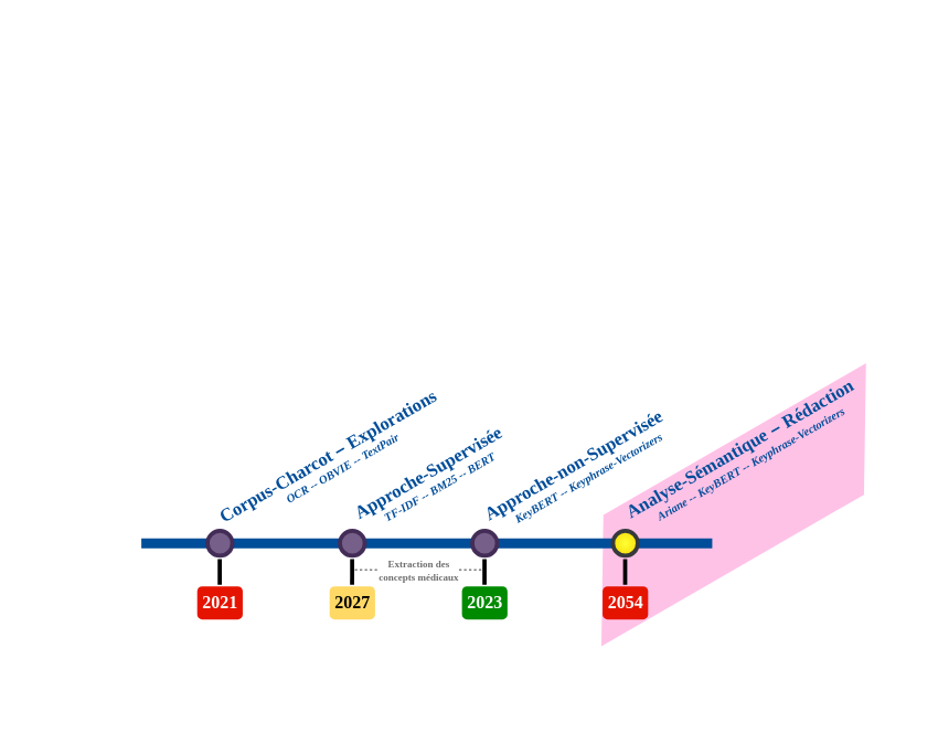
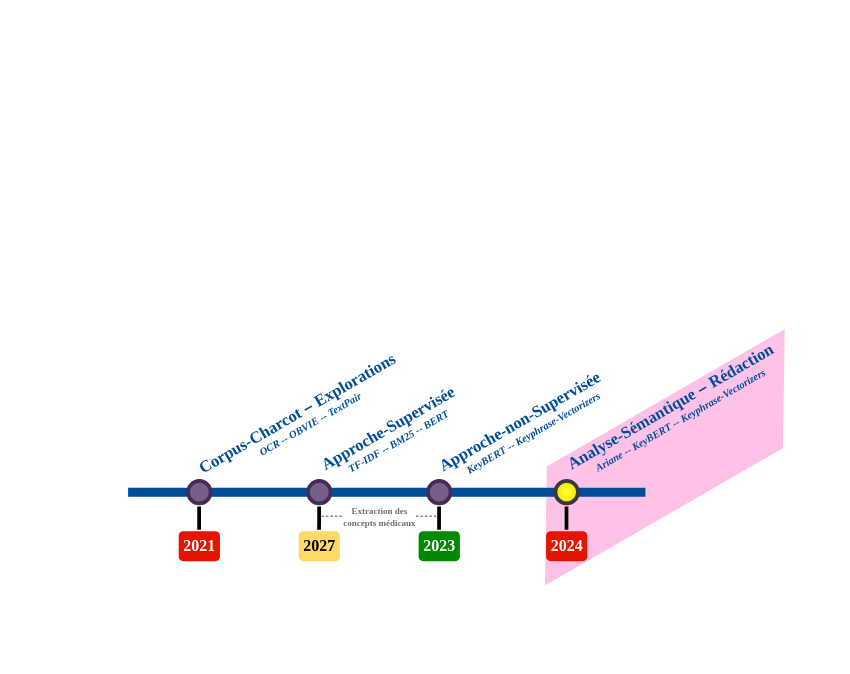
  <mxCell id="0" />
  <mxCell id="1" parent="0" />
  <mxCell id="2" value="" style="shape=parallelogram;perimeter=parallelogramPerimeter;whiteSpace=wrap;html=1;fixedSize=1;rotation=-210;fillColor=#FFC2E7;dashed=1;strokeColor=none;size=81.56;" vertex="1" parent="1"><mxGeometry x="541.88" y="205.29" width="448.12" height="136.35" as="geometry" /></mxCell>
  <mxCell id="3" value="" style="line;strokeWidth=12;html=1;fillColor=none;fontSize=28;fontColor=#004D99;strokeColor=#004D99;fontFamily=Alegreya Sans;" parent="1" vertex="1"><mxGeometry x="50" y="315" width="690" height="10" as="geometry" /></mxCell>
  <mxCell id="4" value="" style="ellipse;whiteSpace=wrap;html=1;fillColor=#76608a;fontSize=28;fontColor=#ffffff;strokeWidth=5;strokeColor=#432D57;fontFamily=Alegreya Sans;aspect=fixed;" parent="1" vertex="1"><mxGeometry x="130" y="305" width="30" height="30" as="geometry" /></mxCell>
  <mxCell id="5" value="" style="ellipse;whiteSpace=wrap;html=1;fillColor=#76608a;fontSize=28;fontColor=#ffffff;strokeWidth=5;strokeColor=#432D57;fontFamily=Alegreya Sans;aspect=fixed;" parent="1" vertex="1"><mxGeometry x="290" y="305" width="30" height="30" as="geometry" /></mxCell>
  <mxCell id="6" value="" style="ellipse;whiteSpace=wrap;html=1;fillColor=#76608a;fontSize=28;fontColor=#ffffff;strokeWidth=5;strokeColor=#432D57;fontFamily=Alegreya Sans;aspect=fixed;" parent="1" vertex="1"><mxGeometry x="450" y="305" width="30" height="30" as="geometry" /></mxCell>
  <mxCell id="7" value="" style="ellipse;whiteSpace=wrap;html=1;fillColor=#FFFF33;fontSize=28;strokeWidth=5;strokeColor=#36393d;fontFamily=Alegreya Sans;gradientColor=#F7E00F;gradientDirection=radial;aspect=fixed;" parent="1" vertex="1"><mxGeometry x="620" y="305" width="30" height="30" as="geometry" /></mxCell>
  <mxCell id="8" value="&lt;font style=&quot;font-size: 22px;&quot;&gt;&lt;br&gt;&lt;font style=&quot;font-size: 22px;&quot;&gt;&lt;br&gt;&lt;br&gt;&lt;br&gt;&lt;br&gt;&lt;br&gt;&lt;br&gt;&lt;br&gt;&lt;br&gt;&lt;br&gt;&lt;br&gt;&lt;br&gt;&lt;br&gt;&lt;br&gt;&lt;br&gt;&lt;br&gt;&lt;br&gt;&lt;br&gt;&lt;br&gt;&lt;/font&gt;&lt;/font&gt;&lt;p style=&quot;font-size: 22px;&quot; class=&quot;MsoNormal&quot;&gt;&lt;font style=&quot;font-size: 22px;&quot;&gt;&lt;b&gt;&lt;span style=&quot;font-family: Parisine;&quot;&gt;Corpus-Charcot &lt;/span&gt;&lt;/b&gt;&lt;/font&gt;&lt;b&gt;– &lt;/b&gt;&lt;font style=&quot;font-size: 22px;&quot;&gt;&lt;b&gt;&lt;span style=&quot;font-family: Parisine;&quot;&gt;Explorations&lt;br&gt;&lt;/span&gt;&lt;/b&gt;&lt;/font&gt;&lt;/p&gt;&lt;font style=&quot;font-size: 22px;&quot;&gt;&lt;br&gt;&lt;br&gt;&lt;br&gt;&lt;br&gt;&lt;/font&gt;&lt;div style=&quot;font-size: 22px;&quot;&gt;&lt;font style=&quot;font-size: 22px;&quot;&gt;&lt;br&gt;&lt;/font&gt;&lt;/div&gt;" style="text;html=1;align=center;verticalAlign=middle;whiteSpace=wrap;rounded=0;rotation=-30;fontColor=#004D99;" parent="1" vertex="1"><mxGeometry x="20" y="40.43" width="328.37" height="30" as="geometry" /></mxCell>
  <mxCell id="9" value="&lt;font style=&quot;font-size: 22px;&quot;&gt;&lt;br&gt;&lt;font style=&quot;font-size: 22px;&quot;&gt;&lt;br&gt;&lt;br&gt;&lt;br&gt;&lt;br&gt;&lt;br&gt;&lt;br&gt;&lt;br&gt;&lt;br&gt;&lt;br&gt;&lt;br&gt;&lt;br&gt;&lt;br&gt;&lt;br&gt;&lt;br&gt;&lt;br&gt;&lt;br&gt;&lt;br&gt;&lt;br&gt;&lt;/font&gt;&lt;/font&gt;&lt;p style=&quot;font-size: 22px;&quot; class=&quot;MsoNormal&quot;&gt;&lt;font style=&quot;font-size: 22px;&quot;&gt;&lt;b&gt;&lt;span style=&quot;font-family: Parisine;&quot;&gt;Approche-Supervisée&lt;br&gt;&lt;/span&gt;&lt;/b&gt;&lt;/font&gt;&lt;/p&gt;&lt;font style=&quot;font-size: 22px;&quot;&gt;&lt;br&gt;&lt;br&gt;&lt;br&gt;&lt;br&gt;&lt;/font&gt;&lt;div style=&quot;font-size: 22px;&quot;&gt;&lt;font style=&quot;font-size: 22px;&quot;&gt;&lt;br&gt;&lt;/font&gt;&lt;/div&gt;" style="text;html=1;align=center;verticalAlign=middle;whiteSpace=wrap;rounded=0;rotation=-30;fontColor=#004D99;" parent="1" vertex="1"><mxGeometry x="195" y="60" width="220" height="30" as="geometry" /></mxCell>
  <mxCell id="10" value="&lt;font style=&quot;font-size: 22px;&quot;&gt;&lt;br&gt;&lt;font style=&quot;font-size: 22px;&quot;&gt;&lt;br&gt;&lt;br&gt;&lt;br&gt;&lt;br&gt;&lt;br&gt;&lt;br&gt;&lt;br&gt;&lt;br&gt;&lt;br&gt;&lt;br&gt;&lt;br&gt;&lt;br&gt;&lt;br&gt;&lt;br&gt;&lt;br&gt;&lt;br&gt;&lt;br&gt;&lt;br&gt;&lt;/font&gt;&lt;/font&gt;&lt;p style=&quot;font-size: 22px;&quot; class=&quot;MsoNormal&quot;&gt;&lt;font style=&quot;font-size: 22px;&quot;&gt;&lt;b&gt;&lt;span style=&quot;font-family: Parisine;&quot;&gt;Approche-non-Supervisée&lt;br&gt;&lt;/span&gt;&lt;/b&gt;&lt;/font&gt;&lt;/p&gt;&lt;font style=&quot;font-size: 22px;&quot;&gt;&lt;br&gt;&lt;br&gt;&lt;br&gt;&lt;br&gt;&lt;/font&gt;" style="text;html=1;align=center;verticalAlign=middle;whiteSpace=wrap;rounded=0;rotation=-30;fontColor=#004D99;" parent="1" vertex="1"><mxGeometry x="339.68" y="40" width="267.82" height="30" as="geometry" /></mxCell>
  <mxCell id="11" value="&lt;b&gt;&lt;font style=&quot;font-size: 22px;&quot;&gt;&lt;br&gt;&lt;font style=&quot;font-size: 22px;&quot;&gt;&lt;br&gt;&lt;br&gt;&lt;br&gt;&lt;br&gt;&lt;br&gt;&lt;br&gt;&lt;br&gt;&lt;br&gt;&lt;br&gt;&lt;br&gt;&lt;br&gt;&lt;br&gt;&lt;br&gt;&lt;br&gt;&lt;br&gt;&lt;br&gt;&lt;br&gt;&lt;br&gt;&lt;/font&gt;&lt;/font&gt;&lt;/b&gt;&lt;p style=&quot;font-size: 22px;&quot; class=&quot;MsoNormal&quot;&gt;&lt;b&gt;&lt;font style=&quot;font-size: 22px;&quot;&gt;&lt;span style=&quot;font-family: Parisine;&quot;&gt;Analyse-Sémantique&lt;/span&gt;&lt;/font&gt; – &lt;font style=&quot;font-size: 22px;&quot;&gt;&lt;span style=&quot;font-family: Parisine;&quot;&gt;Rédaction&lt;br&gt;&lt;/span&gt;&lt;/font&gt;&lt;/b&gt;&lt;/p&gt;&lt;b&gt;&lt;font style=&quot;font-size: 22px;&quot;&gt;&lt;br&gt;&lt;br&gt;&lt;br&gt;&lt;br&gt;&lt;/font&gt;&lt;/b&gt;" style="text;html=1;align=center;verticalAlign=middle;whiteSpace=wrap;rounded=0;rotation=-30;fontColor=#004D99;" parent="1" vertex="1"><mxGeometry x="500" y="20" width="349.65" height="30" as="geometry" /></mxCell>
  <mxCell id="12" value="&lt;br&gt;&lt;br&gt;&lt;br&gt;&lt;br&gt;&lt;br&gt;&lt;br&gt;&lt;br&gt;&lt;br&gt;&lt;br&gt;&lt;br&gt;&lt;br&gt;&lt;br&gt;&lt;br&gt;&lt;div&gt;&lt;br/&gt;&lt;/div&gt;" style="text;html=1;align=center;verticalAlign=middle;whiteSpace=wrap;rounded=0;" parent="1" vertex="1"><mxGeometry x="110" y="275" width="80" height="30" as="geometry" /></mxCell>
  <mxCell id="13" value="&lt;font color=&quot;#004d99&quot; style=&quot;font-size: 16px;&quot;&gt;&lt;br style=&quot;font-size: 16px;&quot;&gt;&lt;font style=&quot;font-size: 16px;&quot;&gt;&lt;br style=&quot;font-size: 16px;&quot;&gt;&lt;br style=&quot;font-size: 16px;&quot;&gt;&lt;br style=&quot;font-size: 16px;&quot;&gt;&lt;br style=&quot;font-size: 16px;&quot;&gt;&lt;br style=&quot;font-size: 16px;&quot;&gt;&lt;br style=&quot;font-size: 16px;&quot;&gt;&lt;br style=&quot;font-size: 16px;&quot;&gt;&lt;br style=&quot;font-size: 16px;&quot;&gt;&lt;br style=&quot;font-size: 16px;&quot;&gt;&lt;br style=&quot;font-size: 16px;&quot;&gt;&lt;br style=&quot;font-size: 16px;&quot;&gt;&lt;br style=&quot;font-size: 16px;&quot;&gt;&lt;br style=&quot;font-size: 16px;&quot;&gt;&lt;br style=&quot;font-size: 16px;&quot;&gt;&lt;br style=&quot;font-size: 16px;&quot;&gt;&lt;br style=&quot;font-size: 16px;&quot;&gt;&lt;br style=&quot;font-size: 16px;&quot;&gt;&lt;br style=&quot;font-size: 16px;&quot;&gt;&lt;/font&gt;&lt;/font&gt;&lt;p class=&quot;MsoNormal&quot; style=&quot;font-size: 16px;&quot;&gt;&lt;font color=&quot;#004d99&quot; style=&quot;font-size: 16px;&quot;&gt;&lt;b style=&quot;font-size: 16px;&quot;&gt;&lt;span style=&quot;font-family: Parisine; font-size: 16px;&quot;&gt;&lt;br style=&quot;font-size: 16px;&quot;&gt;&lt;/span&gt;&lt;/b&gt;&lt;/font&gt;&lt;/p&gt;&lt;font color=&quot;#004d99&quot; style=&quot;font-size: 16px;&quot;&gt;&lt;br style=&quot;font-size: 16px;&quot;&gt;&lt;br style=&quot;font-size: 16px;&quot;&gt;&lt;br style=&quot;font-size: 16px;&quot;&gt;&lt;br style=&quot;font-size: 16px;&quot;&gt;&lt;/font&gt;&lt;div style=&quot;font-size: 16px;&quot;&gt;&lt;font color=&quot;#004d99&quot; style=&quot;font-size: 16px;&quot;&gt;&lt;br style=&quot;font-size: 16px;&quot;&gt;&lt;/font&gt;&lt;/div&gt;" style="text;whiteSpace=wrap;html=1;verticalAlign=middle;fontSize=16;strokeWidth=1;" parent="1" vertex="1"><mxGeometry x="105" y="285" width="80" height="40" as="geometry" /></mxCell>
  <mxCell id="14" value="" style="edgeStyle=orthogonalEdgeStyle;rounded=0;orthogonalLoop=1;jettySize=auto;html=1;endArrow=none;endFill=0;curved=0;strokeWidth=5;targetPerimeterSpacing=4;" parent="1" edge="1"><mxGeometry relative="1" as="geometry"><mxPoint x="634.736" y="370" as="sourcePoint" /><mxPoint x="634.76" y="339" as="targetPoint" /></mxGeometry></mxCell>
- <mxCell id="15" value="&lt;br&gt;&lt;br&gt;&lt;br&gt;&lt;br&gt;&lt;br&gt;&lt;br&gt;&lt;br&gt;&lt;br&gt;&lt;br&gt;&lt;br&gt;&lt;br&gt;&lt;br&gt;&lt;br&gt;&lt;br&gt;&lt;br&gt;&lt;br&gt;&lt;br&gt;&lt;b&gt;&lt;span style=&quot;font-size:16.0pt;font-family:Parisine;&lt;br/&gt;mso-fareast-font-family:Aptos;mso-fareast-theme-font:minor-latin;mso-bidi-font-family:&lt;br/&gt;&amp;quot;Times New Roman&amp;quot;;mso-bidi-theme-font:minor-bidi;mso-ansi-language:FR-CH;&lt;br/&gt;mso-fareast-language:EN-US;mso-bidi-language:AR-SA&quot;&gt;2054&lt;/span&gt;&lt;/b&gt;&lt;br&gt;&lt;br&gt;&lt;div&gt;&lt;br/&gt;&lt;/div&gt;" style="rounded=1;whiteSpace=wrap;html=1;spacingBottom=217;fillColor=#e51400;fontColor=#ffffff;strokeColor=none;imageAlign=left;resizeWidth=0;resizeHeight=0;movable=1;allowArrows=1;connectable=1;" parent="1" vertex="1"><mxGeometry x="607.5" y="372" width="55" height="40" as="geometry" /></mxCell>
+ <mxCell id="15" value="&lt;br&gt;&lt;br&gt;&lt;br&gt;&lt;br&gt;&lt;br&gt;&lt;br&gt;&lt;br&gt;&lt;br&gt;&lt;br&gt;&lt;br&gt;&lt;br&gt;&lt;br&gt;&lt;br&gt;&lt;br&gt;&lt;br&gt;&lt;br&gt;&lt;br&gt;&lt;b&gt;&lt;span style=&quot;font-size:16.0pt;font-family:Parisine;&lt;br/&gt;mso-fareast-font-family:Aptos;mso-fareast-theme-font:minor-latin;mso-bidi-font-family:&lt;br/&gt;&amp;quot;Times New Roman&amp;quot;;mso-bidi-theme-font:minor-bidi;mso-ansi-language:FR-CH;&lt;br/&gt;mso-fareast-language:EN-US;mso-bidi-language:AR-SA&quot;&gt;2024&lt;/span&gt;&lt;/b&gt;&lt;br&gt;&lt;br&gt;&lt;div&gt;&lt;br/&gt;&lt;/div&gt;" style="rounded=1;whiteSpace=wrap;html=1;spacingBottom=217;fillColor=#e51400;fontColor=#ffffff;strokeColor=none;imageAlign=left;resizeWidth=0;resizeHeight=0;movable=1;allowArrows=1;connectable=1;" parent="1" vertex="1"><mxGeometry x="607.5" y="372" width="55" height="40" as="geometry" /></mxCell>
  <mxCell id="16" value="" style="edgeStyle=orthogonalEdgeStyle;rounded=0;orthogonalLoop=1;jettySize=auto;html=1;endArrow=none;endFill=0;curved=0;strokeWidth=5;targetPerimeterSpacing=4;" parent="1" edge="1"><mxGeometry relative="1" as="geometry"><mxPoint x="464.736" y="370" as="sourcePoint" /><mxPoint x="464.76" y="339" as="targetPoint" /></mxGeometry></mxCell>
  <mxCell id="17" value="&lt;br&gt;&lt;br&gt;&lt;br&gt;&lt;br&gt;&lt;br&gt;&lt;br&gt;&lt;br&gt;&lt;br&gt;&lt;br&gt;&lt;br&gt;&lt;br&gt;&lt;br&gt;&lt;br&gt;&lt;br&gt;&lt;br&gt;&lt;br&gt;&lt;br&gt;&lt;b&gt;&lt;span style=&quot;font-size:16.0pt;font-family:Parisine;&lt;br/&gt;mso-fareast-font-family:Aptos;mso-fareast-theme-font:minor-latin;mso-bidi-font-family:&lt;br/&gt;&amp;quot;Times New Roman&amp;quot;;mso-bidi-theme-font:minor-bidi;mso-ansi-language:FR-CH;&lt;br/&gt;mso-fareast-language:EN-US;mso-bidi-language:AR-SA&quot;&gt;2023&lt;/span&gt;&lt;/b&gt;&lt;br&gt;&lt;div&gt;&lt;br/&gt;&lt;/div&gt;" style="rounded=1;whiteSpace=wrap;html=1;spacingBottom=230;fillColor=#008a00;fontColor=#ffffff;strokeColor=none;imageAlign=left;resizeWidth=0;resizeHeight=0;movable=1;allowArrows=1;connectable=1;" parent="1" vertex="1"><mxGeometry x="437.5" y="372" width="55" height="40" as="geometry" /></mxCell>
  <mxCell id="18" value="" style="edgeStyle=orthogonalEdgeStyle;rounded=0;orthogonalLoop=1;jettySize=auto;html=1;endArrow=none;endFill=0;curved=0;strokeWidth=5;targetPerimeterSpacing=4;" parent="1" edge="1"><mxGeometry relative="1" as="geometry"><mxPoint x="304.736" y="370" as="sourcePoint" /><mxPoint x="304.76" y="339" as="targetPoint" /></mxGeometry></mxCell>
  <mxCell id="19" value="&lt;font color=&quot;#000000&quot;&gt;&lt;br&gt;&lt;br&gt;&lt;br&gt;&lt;br&gt;&lt;br&gt;&lt;br&gt;&lt;br&gt;&lt;br&gt;&lt;br&gt;&lt;br&gt;&lt;br&gt;&lt;br&gt;&lt;br&gt;&lt;br&gt;&lt;br&gt;&lt;br&gt;&lt;br&gt;&lt;b&gt;&lt;span style=&quot;font-size:16.0pt;font-family:Parisine;&lt;br/&gt;mso-fareast-font-family:Aptos;mso-fareast-theme-font:minor-latin;mso-bidi-font-family:&lt;br/&gt;&amp;quot;Times New Roman&amp;quot;;mso-bidi-theme-font:minor-bidi;mso-ansi-language:FR-CH;&lt;br/&gt;mso-fareast-language:EN-US;mso-bidi-language:AR-SA&quot;&gt;2027&lt;/span&gt;&lt;/b&gt;&lt;br&gt;&lt;br&gt;&lt;/font&gt;&lt;div&gt;&lt;font color=&quot;#000000&quot;&gt;&lt;br&gt;&lt;/font&gt;&lt;/div&gt;" style="rounded=1;whiteSpace=wrap;html=1;spacingBottom=217;fillColor=#FFD966;fontColor=#ffffff;strokeColor=none;imageAlign=left;resizeWidth=0;resizeHeight=0;movable=1;allowArrows=1;connectable=1;" parent="1" vertex="1"><mxGeometry x="277.5" y="372" width="55" height="40" as="geometry" /></mxCell>
  <mxCell id="20" value="" style="edgeStyle=orthogonalEdgeStyle;rounded=0;orthogonalLoop=1;jettySize=auto;html=1;endArrow=none;endFill=0;curved=0;strokeWidth=5;targetPerimeterSpacing=4;" parent="1" edge="1"><mxGeometry relative="1" as="geometry"><mxPoint x="144.736" y="370" as="sourcePoint" /><mxPoint x="144.76" y="339" as="targetPoint" /></mxGeometry></mxCell>
  <mxCell id="21" value="&lt;br&gt;&lt;br&gt;&lt;br&gt;&lt;br&gt;&lt;br&gt;&lt;br&gt;&lt;br&gt;&lt;br&gt;&lt;br&gt;&lt;br&gt;&lt;br&gt;&lt;br&gt;&lt;br&gt;&lt;br&gt;&lt;br&gt;&lt;br&gt;&lt;br&gt;&lt;b&gt;&lt;span style=&quot;font-size:16.0pt;font-family:Parisine;&lt;br/&gt;mso-fareast-font-family:Aptos;mso-fareast-theme-font:minor-latin;mso-bidi-font-family:&lt;br/&gt;&amp;quot;Times New Roman&amp;quot;;mso-bidi-theme-font:minor-bidi;mso-ansi-language:FR-CH;&lt;br/&gt;mso-fareast-language:EN-US;mso-bidi-language:AR-SA&quot;&gt;2021&lt;/span&gt;&lt;/b&gt;&lt;br&gt;&lt;br&gt;&lt;div&gt;&lt;br&gt;&lt;/div&gt;" style="rounded=1;whiteSpace=wrap;html=1;spacingBottom=217;fillColor=#e51400;fontColor=#ffffff;strokeColor=none;imageAlign=left;resizeWidth=0;resizeHeight=0;movable=1;allowArrows=1;connectable=1;" parent="1" vertex="1"><mxGeometry x="117.5" y="372" width="55" height="40" as="geometry" /></mxCell>
  <mxCell id="22" value="" style="endArrow=none;dashed=1;html=1;rounded=0;exitX=0.591;exitY=-0.5;exitDx=0;exitDy=0;exitPerimeter=0;" parent="1" edge="1"><mxGeometry width="50" height="50" relative="1" as="geometry"><mxPoint x="308.005" y="352" as="sourcePoint" /><mxPoint x="464" y="352" as="targetPoint" /><Array as="points" /></mxGeometry></mxCell>
  <mxCell id="23" value="&lt;div&gt;&lt;font color=&quot;#6e6e6e&quot;&gt;&lt;b style=&quot;font-size: 12px;&quot;&gt;&lt;span style=&quot;font-family: Parisine;&quot;&gt;Extraction des&lt;/span&gt;&lt;/b&gt;&lt;/font&gt;&lt;/div&gt;&lt;font color=&quot;#6e6e6e&quot;&gt;&lt;b style=&quot;font-size: 12px;&quot;&gt;&lt;span style=&quot;font-family: Parisine;&quot;&gt;concepts médicaux&lt;/span&gt;&lt;/b&gt;&lt;/font&gt;" style="edgeLabel;html=1;align=center;verticalAlign=middle;resizable=0;points=[];" parent="22" vertex="1" connectable="0"><mxGeometry x="-0.015" relative="1" as="geometry"><mxPoint x="-1" as="offset" /></mxGeometry></mxCell>
  <mxCell id="24" value="&lt;font style=&quot;font-size: 14px;&quot;&gt;&lt;br&gt;&lt;font style=&quot;font-size: 14px;&quot;&gt;&lt;br&gt;&lt;br&gt;&lt;br&gt;&lt;br&gt;&lt;br&gt;&lt;br&gt;&lt;br&gt;&lt;br&gt;&lt;br&gt;&lt;br&gt;&lt;br&gt;&lt;br&gt;&lt;br&gt;&lt;br&gt;&lt;br&gt;&lt;br&gt;&lt;br&gt;&lt;br&gt;&lt;/font&gt;&lt;/font&gt;&lt;p style=&quot;font-size: 14px;&quot; class=&quot;MsoNormal&quot;&gt;&lt;font style=&quot;font-size: 14px;&quot;&gt;&lt;i&gt;&lt;b&gt;&lt;span style=&quot;font-family: Parisine;&quot;&gt;TF-IDF -- BM25 -- BERT&lt;/span&gt;&lt;/b&gt;&lt;font style=&quot;font-size: 14px;&quot;&gt;&lt;b&gt;&lt;span style=&quot;font-family: Parisine;&quot;&gt;&lt;br&gt;&lt;/span&gt;&lt;/b&gt;&lt;/font&gt;&lt;/i&gt;&lt;/font&gt;&lt;/p&gt;&lt;font style=&quot;font-size: 14px;&quot;&gt;&lt;br&gt;&lt;br&gt;&lt;br&gt;&lt;br&gt;&lt;/font&gt;" style="text;html=1;align=center;verticalAlign=middle;whiteSpace=wrap;rounded=0;rotation=-30;fontColor=#004D99;" vertex="1" parent="1"><mxGeometry x="214.18" y="128" width="267.82" height="30" as="geometry" /></mxCell>
  <mxCell id="25" value="&lt;font style=&quot;font-size: 14px;&quot;&gt;&lt;br&gt;&lt;font style=&quot;font-size: 14px;&quot;&gt;&lt;br&gt;&lt;br&gt;&lt;br&gt;&lt;br&gt;&lt;br&gt;&lt;br&gt;&lt;br&gt;&lt;br&gt;&lt;br&gt;&lt;br&gt;&lt;br&gt;&lt;br&gt;&lt;br&gt;&lt;br&gt;&lt;br&gt;&lt;br&gt;&lt;br&gt;&lt;br&gt;&lt;/font&gt;&lt;/font&gt;&lt;p style=&quot;font-size: 14px;&quot; class=&quot;MsoNormal&quot;&gt;&lt;font style=&quot;font-size: 14px;&quot;&gt;&lt;i&gt;&lt;font style=&quot;font-size: 14px;&quot;&gt;&lt;b&gt;&lt;span style=&quot;font-family: Parisine;&quot;&gt;KeyBERT -- Keyphrase-Vectorizers&lt;br&gt;&lt;/span&gt;&lt;/b&gt;&lt;/font&gt;&lt;/i&gt;&lt;/font&gt;&lt;/p&gt;&lt;font style=&quot;font-size: 14px;&quot;&gt;&lt;br&gt;&lt;br&gt;&lt;br&gt;&lt;br&gt;&lt;/font&gt;" style="text;html=1;align=center;verticalAlign=middle;whiteSpace=wrap;rounded=0;rotation=-30;fontColor=#004D99;" vertex="1" parent="1"><mxGeometry x="394" y="117" width="267.82" height="30" as="geometry" /></mxCell>
  <mxCell id="26" value="&lt;font style=&quot;font-size: 14px;&quot;&gt;&lt;br&gt;&lt;font style=&quot;font-size: 14px;&quot;&gt;&lt;br&gt;&lt;br&gt;&lt;br&gt;&lt;br&gt;&lt;br&gt;&lt;br&gt;&lt;br&gt;&lt;br&gt;&lt;br&gt;&lt;br&gt;&lt;br&gt;&lt;br&gt;&lt;br&gt;&lt;br&gt;&lt;br&gt;&lt;br&gt;&lt;br&gt;&lt;br&gt;&lt;/font&gt;&lt;/font&gt;&lt;p style=&quot;font-size: 14px;&quot; class=&quot;MsoNormal&quot;&gt;&lt;font style=&quot;font-size: 14px;&quot;&gt;&lt;i&gt;&lt;font style=&quot;font-size: 14px;&quot;&gt;&lt;b&gt;&lt;span style=&quot;font-family: Parisine;&quot;&gt;Ariane -- KeyBERT -- Keyphrase-Vectorizers&lt;br&gt;&lt;/span&gt;&lt;/b&gt;&lt;/font&gt;&lt;/i&gt;&lt;/font&gt;&lt;/p&gt;&lt;font style=&quot;font-size: 14px;&quot;&gt;&lt;br&gt;&lt;br&gt;&lt;br&gt;&lt;br&gt;&lt;/font&gt;" style="text;html=1;align=center;verticalAlign=middle;whiteSpace=wrap;rounded=0;rotation=-30;fontColor=#004D99;" vertex="1" parent="1"><mxGeometry x="584" y="100" width="280" height="30" as="geometry" /></mxCell>
  <mxCell id="27" value="&lt;font style=&quot;font-size: 14px;&quot;&gt;&lt;br&gt;&lt;font style=&quot;font-size: 14px;&quot;&gt;&lt;br&gt;&lt;br&gt;&lt;br&gt;&lt;br&gt;&lt;br&gt;&lt;br&gt;&lt;br&gt;&lt;br&gt;&lt;br&gt;&lt;br&gt;&lt;br&gt;&lt;br&gt;&lt;br&gt;&lt;br&gt;&lt;br&gt;&lt;br&gt;&lt;br&gt;&lt;br&gt;&lt;/font&gt;&lt;/font&gt;&lt;p style=&quot;font-size: 14px;&quot; class=&quot;MsoNormal&quot;&gt;&lt;font style=&quot;font-size: 14px;&quot;&gt;&lt;i&gt;&lt;font style=&quot;font-size: 14px;&quot;&gt;&lt;b&gt;&lt;span style=&quot;font-family: Parisine;&quot;&gt;OCR -- OBVIE -- TextPair&lt;br&gt;&lt;/span&gt;&lt;/b&gt;&lt;/font&gt;&lt;/i&gt;&lt;/font&gt;&lt;/p&gt;" style="text;html=1;align=center;verticalAlign=middle;whiteSpace=wrap;rounded=0;rotation=-30;fontColor=#004D99;" vertex="1" parent="1"><mxGeometry x="79.55" y="77" width="267.82" height="30" as="geometry" /></mxCell>
